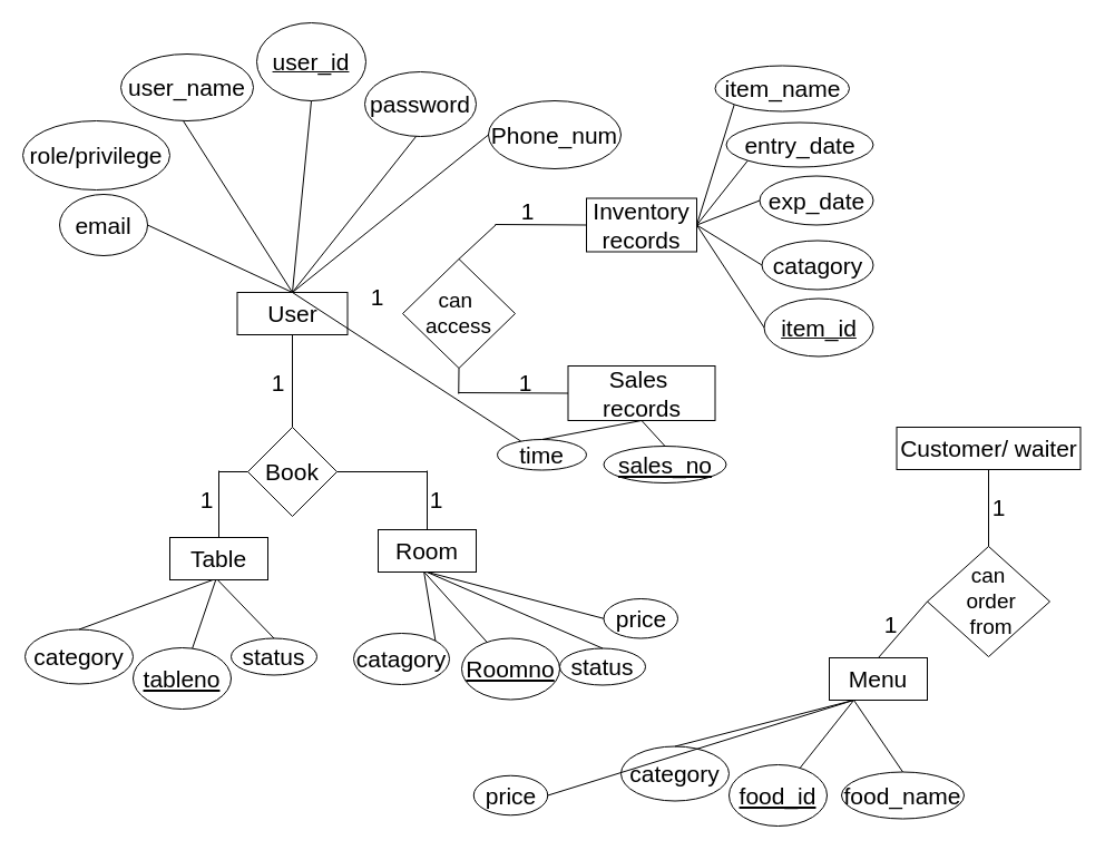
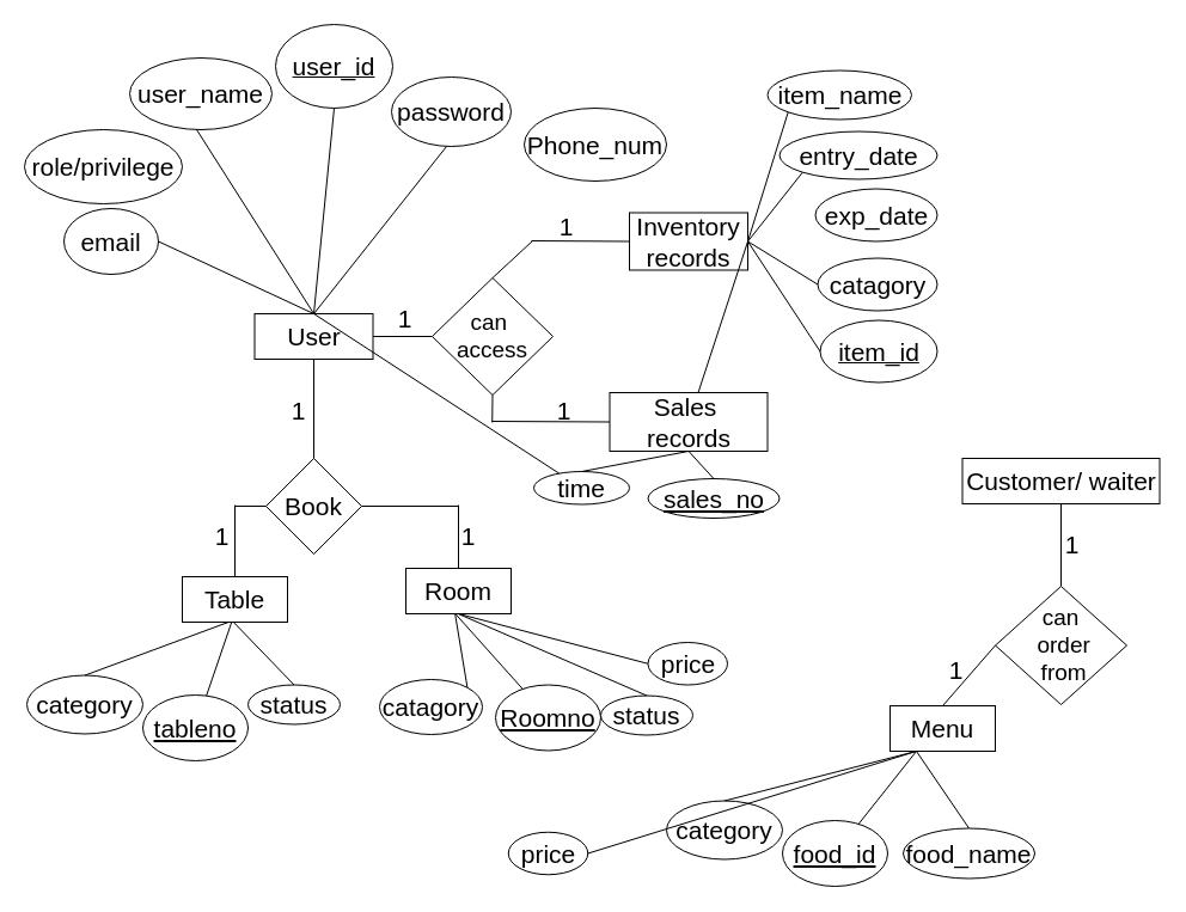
  <mxCell id="0" />
  <mxCell id="1" parent="0" />
  <mxCell id="2" value="&lt;font style=&quot;font-size: 21px;&quot;&gt;user_name&lt;/font&gt;" style="ellipse;whiteSpace=wrap;html=1;" vertex="1" parent="1"><mxGeometry x="108" y="48" width="119" height="60" as="geometry" /></mxCell>
  <mxCell id="3" value="&lt;font style=&quot;font-size: 21px;&quot;&gt;Phone_num&lt;/font&gt;" style="ellipse;whiteSpace=wrap;html=1;" vertex="1" parent="1"><mxGeometry x="438" y="90" width="119" height="61" as="geometry" /></mxCell>
  <mxCell id="4" value="&lt;font style=&quot;font-size: 21px;&quot;&gt;role/privilege&lt;/font&gt;" style="ellipse;whiteSpace=wrap;html=1;" vertex="1" parent="1"><mxGeometry x="20" y="108" width="132" height="62" as="geometry" /></mxCell>
  <mxCell id="5" value="&lt;u&gt;&lt;font style=&quot;font-size: 21px;&quot;&gt;user_id&lt;/font&gt;&lt;/u&gt;" style="ellipse;whiteSpace=wrap;html=1;" vertex="1" parent="1"><mxGeometry x="230" y="20" width="98" height="70" as="geometry" /></mxCell>
  <mxCell id="6" value="&lt;font style=&quot;font-size: 21px;&quot;&gt;password&lt;/font&gt;" style="ellipse;whiteSpace=wrap;html=1;" vertex="1" parent="1"><mxGeometry x="327" y="64" width="100" height="58" as="geometry" /></mxCell>
  <mxCell id="7" value="&lt;font style=&quot;font-size: 21px;&quot;&gt;email&lt;/font&gt;" style="ellipse;whiteSpace=wrap;html=1;" vertex="1" parent="1"><mxGeometry x="53" y="174" width="79" height="55" as="geometry" /></mxCell>
  <mxCell id="8" value="&lt;font style=&quot;font-size: 21px;&quot;&gt;User&lt;/font&gt;" style="rounded=0;whiteSpace=wrap;html=1;" vertex="1" parent="1"><mxGeometry x="212.5" y="262" width="99" height="38" as="geometry" /></mxCell>
  <mxCell id="9" value="" style="endArrow=none;html=1;rounded=0;entryX=0.5;entryY=1;entryDx=0;entryDy=0;exitX=0.5;exitY=0;exitDx=0;exitDy=0;" edge="1" parent="1" source="8" target="5"><mxGeometry width="50" height="50" relative="1" as="geometry"><mxPoint x="254" y="202" as="sourcePoint" /><mxPoint x="304" y="152" as="targetPoint" /></mxGeometry></mxCell>
  <mxCell id="10" value="" style="endArrow=none;html=1;rounded=0;exitX=0.5;exitY=0;exitDx=0;exitDy=0;" edge="1" parent="1" source="8"><mxGeometry width="50" height="50" relative="1" as="geometry"><mxPoint x="361" y="272" as="sourcePoint" /><mxPoint x="373" y="122" as="targetPoint" /></mxGeometry></mxCell>
  <mxCell id="11" value="" style="endArrow=none;html=1;rounded=0;entryX=0.5;entryY=1;entryDx=0;entryDy=0;exitX=0.5;exitY=0;exitDx=0;exitDy=0;" edge="1" parent="1" source="8"><mxGeometry width="50" height="50" relative="1" as="geometry"><mxPoint x="152" y="258" as="sourcePoint" /><mxPoint x="164" y="108" as="targetPoint" /></mxGeometry></mxCell>
  <mxCell id="12" value="" style="endArrow=none;html=1;rounded=0;exitX=0.5;exitY=0;exitDx=0;exitDy=0;" edge="1" parent="1" source="8" target="59"><mxGeometry width="50" height="50" relative="1" as="geometry"><mxPoint x="227" y="300" as="sourcePoint" /><mxPoint x="124" y="168" as="targetPoint" /></mxGeometry></mxCell>
- <mxCell id="13" value="" style="endArrow=none;html=1;rounded=0;entryX=0.5;entryY=0;entryDx=0;entryDy=0;exitX=0;exitY=0.5;exitDx=0;exitDy=0;" edge="1" parent="1" source="3" target="8"><mxGeometry width="50" height="50" relative="1" as="geometry"><mxPoint x="409" y="350" as="sourcePoint" /><mxPoint x="306" y="218" as="targetPoint" /></mxGeometry></mxCell>
  <mxCell id="14" value="" style="endArrow=none;html=1;rounded=0;entryX=1;entryY=0.5;entryDx=0;entryDy=0;exitX=0.5;exitY=0;exitDx=0;exitDy=0;" edge="1" parent="1" source="8" target="7"><mxGeometry width="50" height="50" relative="1" as="geometry"><mxPoint x="200" y="361" as="sourcePoint" /><mxPoint x="97" y="229" as="targetPoint" /></mxGeometry></mxCell>
  <mxCell id="15" value="" style="endArrow=none;html=1;rounded=0;entryX=0.5;entryY=1;entryDx=0;entryDy=0;exitX=0.5;exitY=0;exitDx=0;exitDy=0;" edge="1" parent="1" source="16"><mxGeometry width="50" height="50" relative="1" as="geometry"><mxPoint x="262" y="394" as="sourcePoint" /><mxPoint x="262" y="300" as="targetPoint" /></mxGeometry></mxCell>
  <mxCell id="16" value="&lt;font style=&quot;font-size: 21px;&quot;&gt;Book&lt;/font&gt;" style="rhombus;whiteSpace=wrap;html=1;" vertex="1" parent="1"><mxGeometry x="222" y="383" width="80" height="80" as="geometry" /></mxCell>
  <mxCell id="17" value="" style="endArrow=none;html=1;rounded=0;exitX=0.5;exitY=0;exitDx=0;exitDy=0;" edge="1" parent="1" source="25"><mxGeometry width="50" height="50" relative="1" as="geometry"><mxPoint x="196" y="504" as="sourcePoint" /><mxPoint x="196" y="422" as="targetPoint" /></mxGeometry></mxCell>
  <mxCell id="18" value="" style="endArrow=none;html=1;rounded=0;exitX=0;exitY=0.5;exitDx=0;exitDy=0;" edge="1" parent="1"><mxGeometry width="50" height="50" relative="1" as="geometry"><mxPoint x="222" y="423" as="sourcePoint" /><mxPoint x="196" y="423" as="targetPoint" /></mxGeometry></mxCell>
  <mxCell id="19" value="&lt;font style=&quot;font-size: 21px;&quot;&gt;category&lt;/font&gt;" style="ellipse;whiteSpace=wrap;html=1;" vertex="1" parent="1"><mxGeometry x="22" y="564.5" width="97" height="49" as="geometry" /></mxCell>
  <mxCell id="20" value="&lt;font style=&quot;font-size: 21px;&quot;&gt;&lt;u&gt;tableno&lt;/u&gt;&lt;/font&gt;" style="ellipse;whiteSpace=wrap;html=1;" vertex="1" parent="1"><mxGeometry x="119" y="581" width="88" height="55" as="geometry" /></mxCell>
  <mxCell id="21" value="&lt;font style=&quot;font-size: 21px;&quot;&gt;status&lt;/font&gt;" style="ellipse;whiteSpace=wrap;html=1;" vertex="1" parent="1"><mxGeometry x="207" y="572.5" width="77" height="33" as="geometry" /></mxCell>
  <mxCell id="22" value="" style="endArrow=none;html=1;rounded=0;exitX=0.479;exitY=0.982;exitDx=0;exitDy=0;entryX=0.5;entryY=0;entryDx=0;entryDy=0;exitPerimeter=0;" edge="1" parent="1" source="25" target="21"><mxGeometry width="50" height="50" relative="1" as="geometry"><mxPoint x="190" y="580" as="sourcePoint" /><mxPoint x="186" y="402" as="targetPoint" /></mxGeometry></mxCell>
  <mxCell id="23" value="" style="endArrow=none;html=1;rounded=0;entryX=0.5;entryY=0;entryDx=0;entryDy=0;exitX=0.466;exitY=0.977;exitDx=0;exitDy=0;exitPerimeter=0;" edge="1" parent="1" source="25" target="19"><mxGeometry width="50" height="50" relative="1" as="geometry"><mxPoint x="190" y="580" as="sourcePoint" /><mxPoint x="-23" y="388" as="targetPoint" /></mxGeometry></mxCell>
  <mxCell id="24" value="" style="endArrow=none;html=1;rounded=0;exitX=0.469;exitY=0.998;exitDx=0;exitDy=0;exitPerimeter=0;" edge="1" parent="1" source="25" target="20"><mxGeometry width="50" height="50" relative="1" as="geometry"><mxPoint x="190" y="580" as="sourcePoint" /><mxPoint x="-63" y="448" as="targetPoint" /></mxGeometry></mxCell>
  <mxCell id="25" value="&lt;font style=&quot;font-size: 21px;&quot;&gt;Table&lt;/font&gt;" style="rounded=0;whiteSpace=wrap;html=1;" vertex="1" parent="1"><mxGeometry x="152" y="482" width="88" height="38" as="geometry" /></mxCell>
  <mxCell id="26" value="" style="endArrow=none;html=1;rounded=0;exitX=0.5;exitY=0;exitDx=0;exitDy=0;" edge="1" parent="1"><mxGeometry width="50" height="50" relative="1" as="geometry"><mxPoint x="383" y="481" as="sourcePoint" /><mxPoint x="383" y="422" as="targetPoint" /></mxGeometry></mxCell>
  <mxCell id="27" value="" style="endArrow=none;html=1;rounded=0;exitX=1;exitY=0.5;exitDx=0;exitDy=0;" edge="1" parent="1" source="16"><mxGeometry width="50" height="50" relative="1" as="geometry"><mxPoint x="304" y="423" as="sourcePoint" /><mxPoint x="383" y="423" as="targetPoint" /></mxGeometry></mxCell>
  <mxCell id="28" value="&lt;font style=&quot;font-size: 21px;&quot;&gt;catagory&lt;/font&gt;" style="ellipse;whiteSpace=wrap;html=1;" vertex="1" parent="1"><mxGeometry x="317" y="568" width="86" height="46" as="geometry" /></mxCell>
  <mxCell id="29" value="&lt;font style=&quot;font-size: 21px;&quot;&gt;&lt;u&gt;Roomno&lt;/u&gt;&lt;/font&gt;" style="ellipse;whiteSpace=wrap;html=1;" vertex="1" parent="1"><mxGeometry x="414" y="572.5" width="88" height="55" as="geometry" /></mxCell>
  <mxCell id="30" value="&lt;font style=&quot;font-size: 21px;&quot;&gt;status&lt;/font&gt;" style="ellipse;whiteSpace=wrap;html=1;" vertex="1" parent="1"><mxGeometry x="502" y="581.5" width="77" height="33" as="geometry" /></mxCell>
  <mxCell id="31" value="" style="endArrow=none;html=1;rounded=0;exitX=0.479;exitY=0.982;exitDx=0;exitDy=0;entryX=0.5;entryY=0;entryDx=0;entryDy=0;exitPerimeter=0;" edge="1" parent="1" source="34" target="30"><mxGeometry width="50" height="50" relative="1" as="geometry"><mxPoint x="485" y="589" as="sourcePoint" /><mxPoint x="481" y="411" as="targetPoint" /></mxGeometry></mxCell>
  <mxCell id="32" value="" style="endArrow=none;html=1;rounded=0;entryX=1;entryY=0;entryDx=0;entryDy=0;exitX=0.466;exitY=0.977;exitDx=0;exitDy=0;exitPerimeter=0;" edge="1" parent="1" source="34" target="28"><mxGeometry width="50" height="50" relative="1" as="geometry"><mxPoint x="485" y="589" as="sourcePoint" /><mxPoint x="272" y="397" as="targetPoint" /></mxGeometry></mxCell>
  <mxCell id="33" value="" style="endArrow=none;html=1;rounded=0;exitX=0.469;exitY=0.998;exitDx=0;exitDy=0;exitPerimeter=0;" edge="1" parent="1" source="34" target="29"><mxGeometry width="50" height="50" relative="1" as="geometry"><mxPoint x="485" y="589" as="sourcePoint" /><mxPoint x="232" y="457" as="targetPoint" /></mxGeometry></mxCell>
  <mxCell id="34" value="&lt;font style=&quot;font-size: 21px;&quot;&gt;Room&lt;/font&gt;" style="rounded=0;whiteSpace=wrap;html=1;" vertex="1" parent="1"><mxGeometry x="339" y="475" width="88" height="38" as="geometry" /></mxCell>
  <mxCell id="35" value="&lt;div&gt;&lt;font style=&quot;font-size: 21px;&quot;&gt;1&lt;/font&gt;&lt;/div&gt;" style="text;html=1;align=center;verticalAlign=middle;whiteSpace=wrap;rounded=0;" vertex="1" parent="1"><mxGeometry x="238" y="328" width="23" height="30" as="geometry" /></mxCell>
  <mxCell id="36" value="&lt;div&gt;&lt;font style=&quot;font-size: 21px;&quot;&gt;1&lt;/font&gt;&lt;/div&gt;" style="text;html=1;align=center;verticalAlign=middle;whiteSpace=wrap;rounded=0;" vertex="1" parent="1"><mxGeometry x="174" y="433" width="23" height="30" as="geometry" /></mxCell>
  <mxCell id="37" value="&lt;div&gt;&lt;font style=&quot;font-size: 21px;&quot;&gt;1&lt;/font&gt;&lt;/div&gt;" style="text;html=1;align=center;verticalAlign=middle;whiteSpace=wrap;rounded=0;" vertex="1" parent="1"><mxGeometry x="380" y="433" width="23" height="30" as="geometry" /></mxCell>
  <mxCell id="38" value="&lt;font style=&quot;font-size: 19px;&quot;&gt;can&amp;nbsp;&lt;/font&gt;&lt;div&gt;&lt;font style=&quot;font-size: 19px;&quot;&gt;access&lt;/font&gt;&lt;/div&gt;" style="rhombus;whiteSpace=wrap;html=1;" vertex="1" parent="1"><mxGeometry x="361" y="232" width="101" height="98" as="geometry" /></mxCell>
+ <mxCell id="39" value="" style="endArrow=none;html=1;rounded=0;entryX=0;entryY=0.5;entryDx=0;entryDy=0;" edge="1" parent="1" source="8" target="38"><mxGeometry width="50" height="50" relative="1" as="geometry"><mxPoint x="328" y="269.37" as="sourcePoint" /><mxPoint x="409" y="269.37" as="targetPoint" /></mxGeometry></mxCell>
  <mxCell id="40" value="" style="endArrow=none;html=1;rounded=0;exitX=0.5;exitY=0;exitDx=0;exitDy=0;" edge="1" parent="1" source="38"><mxGeometry width="50" height="50" relative="1" as="geometry"><mxPoint x="445" y="200.97" as="sourcePoint" /><mxPoint x="445" y="201" as="targetPoint" /></mxGeometry></mxCell>
  <mxCell id="41" value="" style="endArrow=none;html=1;rounded=0;entryX=0;entryY=0.5;entryDx=0;entryDy=0;" edge="1" parent="1" target="44"><mxGeometry width="50" height="50" relative="1" as="geometry"><mxPoint x="444" y="201" as="sourcePoint" /><mxPoint x="559" y="201" as="targetPoint" /></mxGeometry></mxCell>
  <mxCell id="42" value="" style="endArrow=none;html=1;rounded=0;entryX=0.5;entryY=1;entryDx=0;entryDy=0;" edge="1" parent="1" target="38"><mxGeometry width="50" height="50" relative="1" as="geometry"><mxPoint x="411.25" y="353" as="sourcePoint" /><mxPoint x="411.75" y="333" as="targetPoint" /></mxGeometry></mxCell>
  <mxCell id="43" value="" style="endArrow=none;html=1;rounded=0;entryX=0;entryY=0.5;entryDx=0;entryDy=0;" edge="1" parent="1" target="45"><mxGeometry width="50" height="50" relative="1" as="geometry"><mxPoint x="411" y="351.998" as="sourcePoint" /><mxPoint x="526" y="352.07" as="targetPoint" /></mxGeometry></mxCell>
  <mxCell id="44" value="&lt;font style=&quot;font-size: 21px;&quot;&gt;Inventory records&lt;/font&gt;" style="rounded=0;whiteSpace=wrap;html=1;" vertex="1" parent="1"><mxGeometry x="526" y="177.5" width="99" height="48" as="geometry" /></mxCell>
  <mxCell id="45" value="&lt;font style=&quot;font-size: 21px;&quot;&gt;Sales&amp;nbsp;&lt;/font&gt;&lt;div&gt;&lt;font style=&quot;font-size: 21px;&quot;&gt;records&lt;/font&gt;&lt;/div&gt;" style="rounded=0;whiteSpace=wrap;html=1;" vertex="1" parent="1"><mxGeometry x="509.5" y="328" width="132" height="49" as="geometry" /></mxCell>
  <mxCell id="46" value="&lt;div&gt;&lt;font style=&quot;font-size: 21px;&quot;&gt;1&lt;/font&gt;&lt;/div&gt;" style="text;html=1;align=center;verticalAlign=middle;whiteSpace=wrap;rounded=0;" vertex="1" parent="1"><mxGeometry x="327" y="251" width="23" height="30" as="geometry" /></mxCell>
  <mxCell id="47" value="&lt;div&gt;&lt;font style=&quot;font-size: 21px;&quot;&gt;1&lt;/font&gt;&lt;/div&gt;" style="text;html=1;align=center;verticalAlign=middle;whiteSpace=wrap;rounded=0;" vertex="1" parent="1"><mxGeometry x="460" y="328" width="23" height="30" as="geometry" /></mxCell>
  <mxCell id="48" value="&lt;div&gt;&lt;font style=&quot;font-size: 21px;&quot;&gt;1&lt;/font&gt;&lt;/div&gt;" style="text;html=1;align=center;verticalAlign=middle;whiteSpace=wrap;rounded=0;" vertex="1" parent="1"><mxGeometry x="462" y="174" width="23" height="30" as="geometry" /></mxCell>
  <mxCell id="49" value="&lt;font style=&quot;font-size: 21px;&quot;&gt;entry_date&lt;/font&gt;" style="ellipse;whiteSpace=wrap;html=1;" vertex="1" parent="1"><mxGeometry x="651.5" y="109.5" width="132" height="40" as="geometry" /></mxCell>
  <mxCell id="50" value="&lt;u&gt;&lt;font style=&quot;font-size: 21px;&quot;&gt;item_id&lt;/font&gt;&lt;/u&gt;" style="ellipse;whiteSpace=wrap;html=1;" vertex="1" parent="1"><mxGeometry x="685.5" y="267.5" width="98" height="52" as="geometry" /></mxCell>
  <mxCell id="51" value="&lt;span style=&quot;font-size: 21px;&quot;&gt;catagory&lt;/span&gt;" style="ellipse;whiteSpace=wrap;html=1;" vertex="1" parent="1"><mxGeometry x="683.5" y="215.5" width="100" height="44" as="geometry" /></mxCell>
  <mxCell id="52" value="&lt;font style=&quot;font-size: 21px;&quot;&gt;exp_date&lt;/font&gt;" style="ellipse;whiteSpace=wrap;html=1;" vertex="1" parent="1"><mxGeometry x="681.5" y="157.5" width="102" height="44" as="geometry" /></mxCell>
  <mxCell id="53" value="" style="endArrow=none;html=1;rounded=0;entryX=0;entryY=0.5;entryDx=0;entryDy=0;exitX=1;exitY=0.5;exitDx=0;exitDy=0;" edge="1" parent="1" target="50" source="44"><mxGeometry width="50" height="50" relative="1" as="geometry"><mxPoint x="905" y="141" as="sourcePoint" /><mxPoint x="947" y="31" as="targetPoint" /></mxGeometry></mxCell>
  <mxCell id="54" value="" style="endArrow=none;html=1;rounded=0;exitX=1;exitY=0.5;exitDx=0;exitDy=0;entryX=0;entryY=0.5;entryDx=0;entryDy=0;" edge="1" parent="1" source="44" target="51"><mxGeometry width="50" height="50" relative="1" as="geometry"><mxPoint x="905" y="141" as="sourcePoint" /><mxPoint x="1016" y="1" as="targetPoint" /></mxGeometry></mxCell>
  <mxCell id="55" value="" style="endArrow=none;html=1;rounded=0;exitX=1;exitY=0.5;exitDx=0;exitDy=0;entryX=0;entryY=1;entryDx=0;entryDy=0;" edge="1" parent="1" target="49" source="44"><mxGeometry width="50" height="50" relative="1" as="geometry"><mxPoint x="619" y="207" as="sourcePoint" /><mxPoint x="767" y="47" as="targetPoint" /></mxGeometry></mxCell>
- <mxCell id="56" value="" style="endArrow=none;html=1;rounded=0;entryX=0;entryY=0.5;entryDx=0;entryDy=0;exitX=1;exitY=0.5;exitDx=0;exitDy=0;" edge="1" parent="1" target="52" source="44"><mxGeometry width="50" height="50" relative="1" as="geometry"><mxPoint x="625" y="202" as="sourcePoint" /><mxPoint x="740" y="108" as="targetPoint" /></mxGeometry></mxCell>
+ <mxCell id="56" value="" style="endArrow=none;html=1;rounded=0;exitX=1;exitY=0.5;exitDx=0;exitDy=0;" edge="1" parent="1" target="45" source="44"><mxGeometry width="50" height="50" relative="1" as="geometry"><mxPoint x="625" y="202" as="sourcePoint" /><mxPoint x="740" y="108" as="targetPoint" /></mxGeometry></mxCell>
  <mxCell id="57" value="&lt;span style=&quot;font-size: 21px;&quot;&gt;item_name&lt;/span&gt;" style="ellipse;whiteSpace=wrap;html=1;" vertex="1" parent="1"><mxGeometry x="641.5" y="58.5" width="120.5" height="41" as="geometry" /></mxCell>
  <mxCell id="58" value="" style="endArrow=none;html=1;rounded=0;exitX=1;exitY=0.5;exitDx=0;exitDy=0;entryX=0;entryY=1;entryDx=0;entryDy=0;" edge="1" parent="1" source="44" target="57"><mxGeometry width="50" height="50" relative="1" as="geometry"><mxPoint x="605" y="174" as="sourcePoint" /><mxPoint x="684" y="88" as="targetPoint" /></mxGeometry></mxCell>
  <mxCell id="59" value="&lt;font style=&quot;font-size: 21px;&quot;&gt;time&lt;/font&gt;" style="ellipse;whiteSpace=wrap;html=1;" vertex="1" parent="1"><mxGeometry x="446" y="394" width="80" height="27.5" as="geometry" /></mxCell>
  <mxCell id="60" value="&lt;font style=&quot;font-size: 21px;&quot;&gt;&lt;u&gt;sales_no&lt;/u&gt;&lt;/font&gt;" style="ellipse;whiteSpace=wrap;html=1;" vertex="1" parent="1"><mxGeometry x="541.5" y="400" width="110" height="33" as="geometry" /></mxCell>
  <mxCell id="61" value="" style="endArrow=none;html=1;rounded=0;entryX=0.5;entryY=0;entryDx=0;entryDy=0;exitX=0.5;exitY=1;exitDx=0;exitDy=0;" edge="1" parent="1" target="60" source="45"><mxGeometry width="50" height="50" relative="1" as="geometry"><mxPoint x="575" y="383" as="sourcePoint" /><mxPoint x="673.5" y="282" as="targetPoint" /></mxGeometry></mxCell>
  <mxCell id="62" value="" style="endArrow=none;html=1;rounded=0;entryX=0.5;entryY=0;entryDx=0;entryDy=0;exitX=0.5;exitY=1;exitDx=0;exitDy=0;" edge="1" parent="1" target="59" source="45"><mxGeometry width="50" height="50" relative="1" as="geometry"><mxPoint x="572.5" y="383" as="sourcePoint" /><mxPoint x="464.5" y="268" as="targetPoint" /></mxGeometry></mxCell>
  <mxCell id="63" value="&lt;font style=&quot;font-size: 19px;&quot;&gt;can&lt;/font&gt;&lt;div&gt;&lt;font style=&quot;font-size: 19px;&quot;&gt;&amp;nbsp;order&lt;/font&gt;&lt;/div&gt;&lt;div&gt;&lt;font style=&quot;font-size: 19px;&quot;&gt;&amp;nbsp;from&lt;/font&gt;&lt;/div&gt;" style="rhombus;whiteSpace=wrap;html=1;" vertex="1" parent="1"><mxGeometry x="832" y="490" width="110" height="99" as="geometry" /></mxCell>
  <mxCell id="64" value="" style="endArrow=none;html=1;rounded=0;entryX=0.5;entryY=0;entryDx=0;entryDy=0;exitX=0.5;exitY=1;exitDx=0;exitDy=0;" edge="1" parent="1" source="79" target="63"><mxGeometry width="50" height="50" relative="1" as="geometry"><mxPoint x="998" y="509" as="sourcePoint" /><mxPoint x="883" y="516.5" as="targetPoint" /></mxGeometry></mxCell>
  <mxCell id="65" value="" style="endArrow=none;html=1;rounded=0;exitX=0;exitY=0.5;exitDx=0;exitDy=0;entryX=0.5;entryY=0;entryDx=0;entryDy=0;" edge="1" parent="1" source="63" target="66"><mxGeometry width="50" height="50" relative="1" as="geometry"><mxPoint x="863" y="661" as="sourcePoint" /><mxPoint x="777" y="611" as="targetPoint" /></mxGeometry></mxCell>
  <mxCell id="66" value="&lt;font style=&quot;font-size: 21px;&quot;&gt;Menu&lt;/font&gt;" style="rounded=0;whiteSpace=wrap;html=1;" vertex="1" parent="1"><mxGeometry x="744" y="590" width="88" height="38" as="geometry" /></mxCell>
  <mxCell id="67" value="&lt;font style=&quot;font-size: 21px;&quot;&gt;category&lt;/font&gt;" style="ellipse;whiteSpace=wrap;html=1;" vertex="1" parent="1"><mxGeometry x="557" y="669.5" width="97" height="49" as="geometry" /></mxCell>
  <mxCell id="68" value="&lt;font style=&quot;font-size: 21px;&quot;&gt;&lt;u&gt;food_id&lt;/u&gt;&lt;/font&gt;" style="ellipse;whiteSpace=wrap;html=1;" vertex="1" parent="1"><mxGeometry x="654" y="686" width="88" height="55" as="geometry" /></mxCell>
  <mxCell id="69" value="&lt;span style=&quot;font-size: 21px;&quot;&gt;food_name&lt;/span&gt;" style="ellipse;whiteSpace=wrap;html=1;" vertex="1" parent="1"><mxGeometry x="755" y="692.5" width="110" height="42" as="geometry" /></mxCell>
  <mxCell id="70" value="" style="endArrow=none;html=1;rounded=0;exitX=0.25;exitY=1;exitDx=0;exitDy=0;entryX=0.5;entryY=0;entryDx=0;entryDy=0;" edge="1" parent="1" target="69" source="66"><mxGeometry width="50" height="50" relative="1" as="geometry"><mxPoint x="762" y="649.5" as="sourcePoint" /><mxPoint x="754" y="532.5" as="targetPoint" /></mxGeometry></mxCell>
  <mxCell id="71" value="" style="endArrow=none;html=1;rounded=0;entryX=0.5;entryY=0;entryDx=0;entryDy=0;exitX=0.25;exitY=1;exitDx=0;exitDy=0;" edge="1" parent="1" target="67" source="66"><mxGeometry width="50" height="50" relative="1" as="geometry"><mxPoint x="761" y="649.5" as="sourcePoint" /><mxPoint x="545" y="518.5" as="targetPoint" /></mxGeometry></mxCell>
  <mxCell id="72" value="" style="endArrow=none;html=1;rounded=0;exitX=0.25;exitY=1;exitDx=0;exitDy=0;" edge="1" parent="1" target="68" source="66"><mxGeometry width="50" height="50" relative="1" as="geometry"><mxPoint x="761" y="651" as="sourcePoint" /><mxPoint x="505" y="578.5" as="targetPoint" /></mxGeometry></mxCell>
  <mxCell id="73" value="&lt;div&gt;&lt;font style=&quot;font-size: 21px;&quot;&gt;1&lt;/font&gt;&lt;/div&gt;" style="text;html=1;align=center;verticalAlign=middle;whiteSpace=wrap;rounded=0;" vertex="1" parent="1"><mxGeometry x="885" y="440" width="23" height="30" as="geometry" /></mxCell>
  <mxCell id="74" value="&lt;div&gt;&lt;font style=&quot;font-size: 21px;&quot;&gt;1&lt;/font&gt;&lt;/div&gt;" style="text;html=1;align=center;verticalAlign=middle;whiteSpace=wrap;rounded=0;" vertex="1" parent="1"><mxGeometry x="788" y="545" width="23" height="30" as="geometry" /></mxCell>
  <mxCell id="75" value="&lt;font style=&quot;font-size: 21px;&quot;&gt;price&lt;/font&gt;" style="ellipse;whiteSpace=wrap;html=1;" vertex="1" parent="1"><mxGeometry x="541.5" y="537" width="66.5" height="35.5" as="geometry" /></mxCell>
  <mxCell id="76" value="" style="endArrow=none;html=1;rounded=0;exitX=0.5;exitY=1;exitDx=0;exitDy=0;entryX=0;entryY=0.5;entryDx=0;entryDy=0;" edge="1" parent="1" source="34" target="75"><mxGeometry width="50" height="50" relative="1" as="geometry"><mxPoint x="391.5" y="498" as="sourcePoint" /><mxPoint x="551.5" y="568" as="targetPoint" /></mxGeometry></mxCell>
  <mxCell id="77" value="&lt;font style=&quot;font-size: 21px;&quot;&gt;price&lt;/font&gt;" style="ellipse;whiteSpace=wrap;html=1;" vertex="1" parent="1"><mxGeometry x="424.75" y="695.75" width="66.5" height="35.5" as="geometry" /></mxCell>
  <mxCell id="78" value="" style="endArrow=none;html=1;rounded=0;exitX=0.25;exitY=1;exitDx=0;exitDy=0;entryX=1;entryY=0.5;entryDx=0;entryDy=0;" edge="1" parent="1" source="66" target="77"><mxGeometry width="50" height="50" relative="1" as="geometry"><mxPoint x="682" y="588.5" as="sourcePoint" /><mxPoint x="634" y="649.5" as="targetPoint" /></mxGeometry></mxCell>
  <mxCell id="79" value="&lt;font style=&quot;font-size: 21px;&quot;&gt;Customer/ waiter&lt;/font&gt;" style="rounded=0;whiteSpace=wrap;html=1;" vertex="1" parent="1"><mxGeometry x="804.5" y="383" width="165" height="38" as="geometry" /></mxCell>
